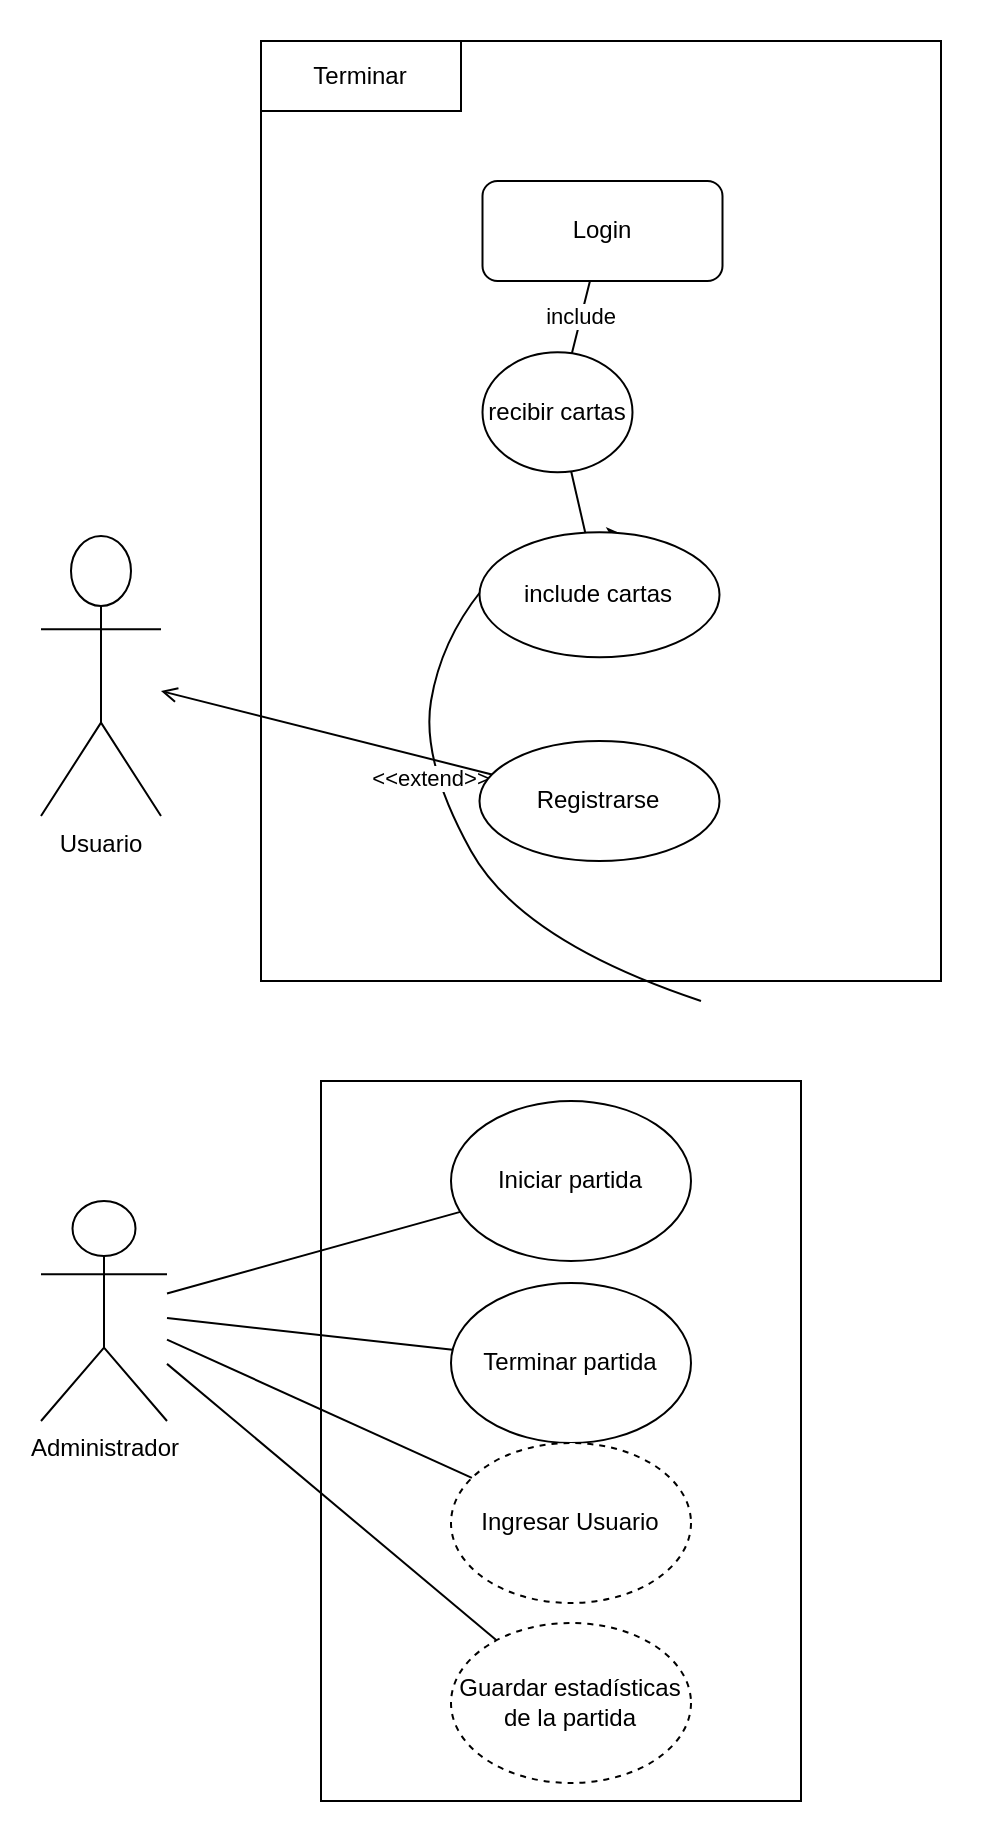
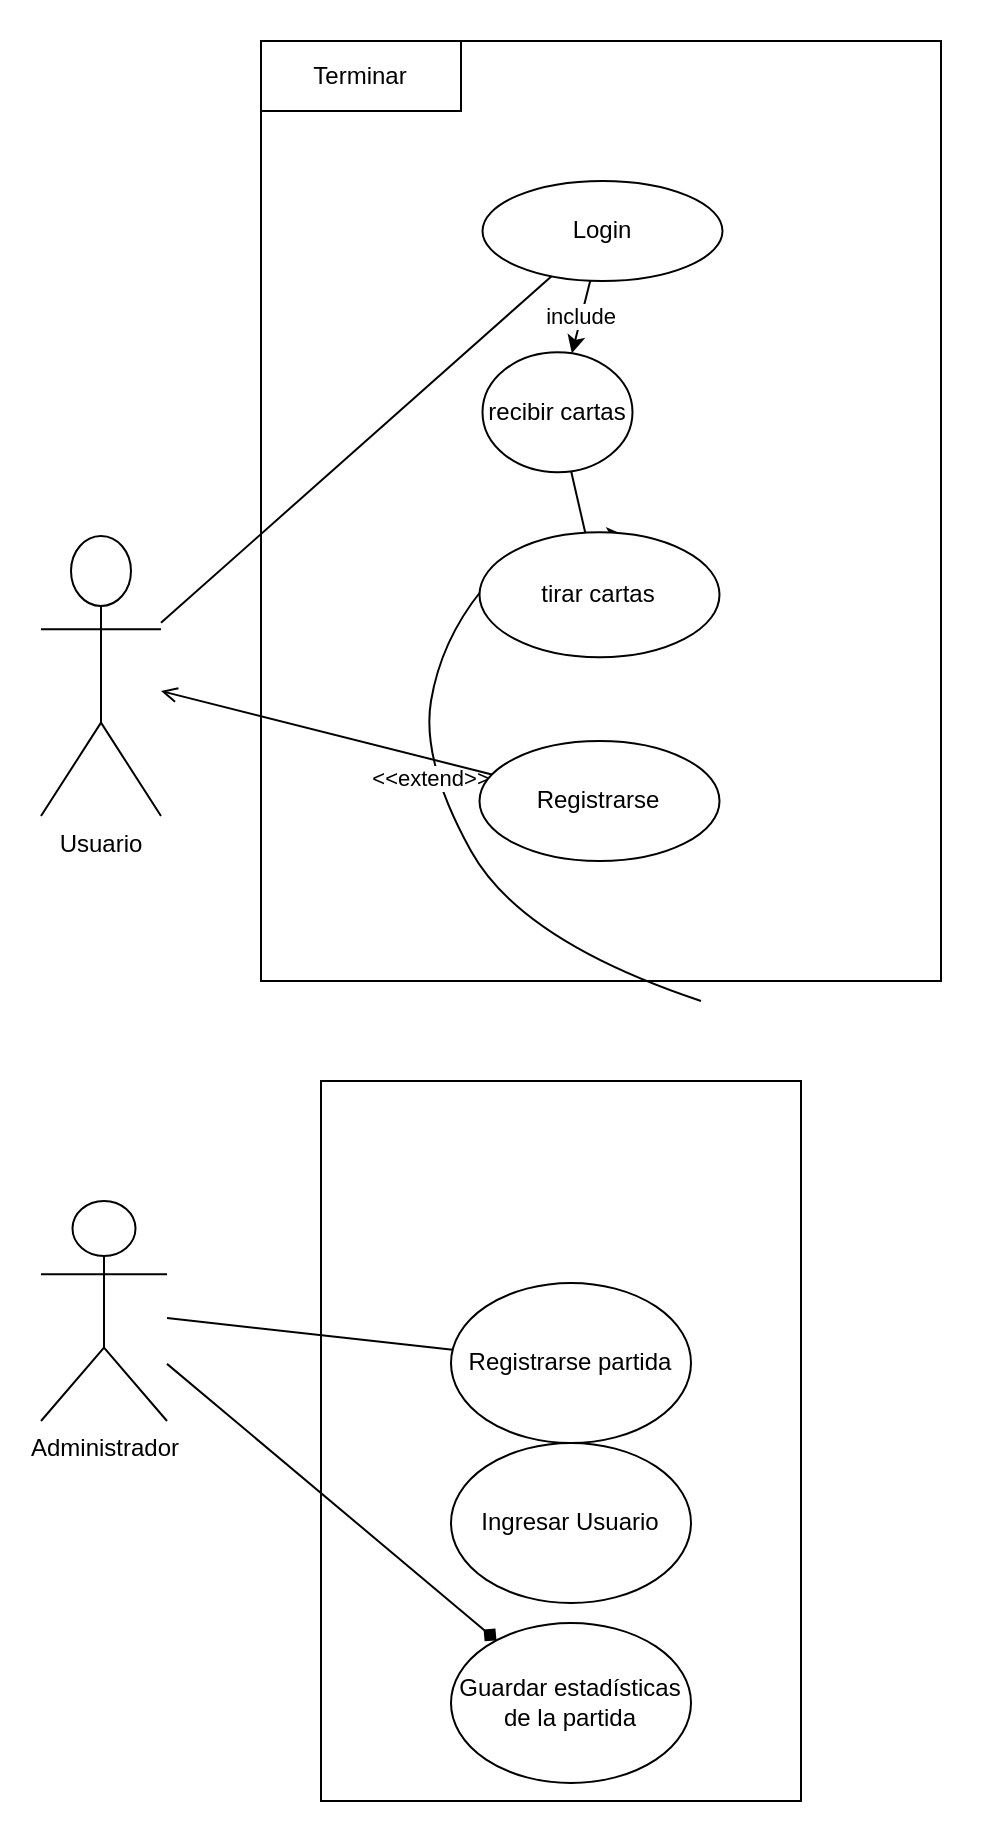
  <mxCell id="0" />
  <mxCell id="1" parent="0" />
  <mxCell id="2" value="" style="rounded=0;whiteSpace=wrap;html=1;" vertex="1" parent="1"><mxGeometry x="160" y="540" width="240" height="360" as="geometry" /></mxCell>
  <mxCell id="3" value="Usuario" style="shape=umlActor;verticalLabelPosition=bottom;verticalAlign=top;html=1;outlineConnect=0;direction=east;" parent="1" vertex="1"><mxGeometry x="20" y="267.5" width="60" height="140" as="geometry" /></mxCell>
  <mxCell id="4" value="" style="rounded=0;whiteSpace=wrap;html=1;labelBackgroundColor=none;fontColor=default;" parent="1" vertex="1"><mxGeometry x="130" y="20" width="340" height="470" as="geometry" /></mxCell>
- <mxCell id="5" value="Login" style="whiteSpace=wrap;html=1;rounded=1;" parent="1" vertex="1"><mxGeometry x="240.75" y="90" width="120" height="50" as="geometry" /></mxCell>
+ <mxCell id="5" value="Login" style="ellipse;whiteSpace=wrap;html=1;" parent="1" vertex="1"><mxGeometry x="240.75" y="90" width="120" height="50" as="geometry" /></mxCell>
  <mxCell id="6" value="Terminar" style="rounded=0;whiteSpace=wrap;html=1;" parent="1" vertex="1"><mxGeometry x="130" y="20" width="100" height="35" as="geometry" /></mxCell>
- <mxCell id="8" value="include" style="endArrow=none;html=1;rounded=0;" parent="1" source="5" target="19" edge="1"><mxGeometry width="50" height="50" relative="1" as="geometry"><mxPoint x="280.75" y="305" as="sourcePoint" /><mxPoint x="300.75" y="175" as="targetPoint" /></mxGeometry></mxCell>
+ <mxCell id="7" value="" style="endArrow=none;html=1;rounded=0;" parent="1" source="3" target="5" edge="1"><mxGeometry width="50" height="50" relative="1" as="geometry"><mxPoint x="203" y="260" as="sourcePoint" /><mxPoint x="253" y="210" as="targetPoint" /></mxGeometry></mxCell>
+ <mxCell id="8" value="include" style="endArrow=classic;html=1;rounded=0;" parent="1" source="5" target="19" edge="1"><mxGeometry width="50" height="50" relative="1" as="geometry"><mxPoint x="280.75" y="305" as="sourcePoint" /><mxPoint x="300.75" y="175" as="targetPoint" /></mxGeometry></mxCell>
  <mxCell id="9" value="&amp;lt;&amp;lt;extend&amp;gt;&amp;gt;" style="endArrow=classic;html=1;rounded=0;curved=1;endFill=1;strokeColor=default;" parent="1" edge="1"><mxGeometry width="50" height="50" relative="1" as="geometry"><mxPoint x="350" y="500" as="sourcePoint" /><mxPoint x="311.848" y="267.067" as="targetPoint" /><Array as="points"><mxPoint x="260" y="470" /><mxPoint x="210" y="380" /><mxPoint x="220" y="320" /><mxPoint x="260" y="270" /></Array></mxGeometry></mxCell>
  <mxCell id="10" value="Administrador" style="shape=umlActor;verticalLabelPosition=bottom;verticalAlign=top;html=1;outlineConnect=0;" parent="1" vertex="1"><mxGeometry x="20" y="600" width="63" height="110" as="geometry" /></mxCell>
- <mxCell id="11" value="Iniciar partida" style="ellipse;whiteSpace=wrap;html=1;" parent="1" vertex="1"><mxGeometry x="225" y="550" width="120" height="80" as="geometry" /></mxCell>
- <mxCell id="12" value="Terminar partida" style="ellipse;whiteSpace=wrap;html=1;" parent="1" vertex="1"><mxGeometry x="225" y="641" width="120" height="80" as="geometry" /></mxCell>
- <mxCell id="13" value="" style="endArrow=none;html=1;rounded=0;" parent="1" source="10" target="11" edge="1"><mxGeometry width="50" height="50" relative="1" as="geometry"><mxPoint x="481.5" y="520" as="sourcePoint" /><mxPoint x="531.5" y="470" as="targetPoint" /></mxGeometry></mxCell>
+ <mxCell id="12" value="Registrarse partida" style="ellipse;whiteSpace=wrap;html=1;" parent="1" vertex="1"><mxGeometry x="225" y="641" width="120" height="80" as="geometry" /></mxCell>
  <mxCell id="14" value="" style="endArrow=none;html=1;rounded=0;" parent="1" source="10" target="12" edge="1"><mxGeometry width="50" height="50" relative="1" as="geometry"><mxPoint x="481.5" y="520" as="sourcePoint" /><mxPoint x="531.5" y="470" as="targetPoint" /></mxGeometry></mxCell>
- <mxCell id="15" value="Ingresar Usuario" style="ellipse;whiteSpace=wrap;html=1;dashed=1;" parent="1" vertex="1"><mxGeometry x="225" y="721" width="120" height="80" as="geometry" /></mxCell>
- <mxCell id="16" value="Guardar estadísticas de la partida" style="ellipse;whiteSpace=wrap;html=1;dashed=1;" parent="1" vertex="1"><mxGeometry x="225" y="811" width="120" height="80" as="geometry" /></mxCell>
- <mxCell id="17" value="" style="endArrow=none;html=1;rounded=0;" parent="1" source="10" target="15" edge="1"><mxGeometry width="50" height="50" relative="1" as="geometry"><mxPoint x="481.5" y="740" as="sourcePoint" /><mxPoint x="531.5" y="690" as="targetPoint" /></mxGeometry></mxCell>
- <mxCell id="18" value="" style="endArrow=none;html=1;rounded=0;" parent="1" source="10" target="16" edge="1"><mxGeometry width="50" height="50" relative="1" as="geometry"><mxPoint x="481.5" y="740" as="sourcePoint" /><mxPoint x="531.5" y="690" as="targetPoint" /></mxGeometry></mxCell>
+ <mxCell id="15" value="Ingresar Usuario" style="ellipse;whiteSpace=wrap;html=1;" parent="1" vertex="1"><mxGeometry x="225" y="721" width="120" height="80" as="geometry" /></mxCell>
+ <mxCell id="16" value="Guardar estadísticas de la partida" style="ellipse;whiteSpace=wrap;html=1;" parent="1" vertex="1"><mxGeometry x="225" y="811" width="120" height="80" as="geometry" /></mxCell>
+ <mxCell id="18" value="" style="endArrow=diamond;html=1;rounded=0;" parent="1" source="10" target="16" edge="1"><mxGeometry width="50" height="50" relative="1" as="geometry"><mxPoint x="481.5" y="740" as="sourcePoint" /><mxPoint x="531.5" y="690" as="targetPoint" /></mxGeometry></mxCell>
  <mxCell id="19" value="recibir cartas" style="ellipse;whiteSpace=wrap;html=1;" vertex="1" parent="1"><mxGeometry x="240.75" y="175.62" width="75" height="60" as="geometry" /></mxCell>
- <mxCell id="20" value="&lt;div&gt;include cartas&lt;/div&gt;" style="ellipse;whiteSpace=wrap;html=1;" vertex="1" parent="1"><mxGeometry x="239.25" y="265.62" width="120" height="62.5" as="geometry" /></mxCell>
+ <mxCell id="20" value="&lt;div&gt;tirar cartas&lt;/div&gt;" style="ellipse;whiteSpace=wrap;html=1;" vertex="1" parent="1"><mxGeometry x="239.25" y="265.62" width="120" height="62.5" as="geometry" /></mxCell>
  <mxCell id="21" value="" style="endArrow=none;html=1;rounded=0;" edge="1" parent="1" source="20" target="19"><mxGeometry width="50" height="50" relative="1" as="geometry"><mxPoint x="179.25" y="455.62" as="sourcePoint" /><mxPoint x="229.25" y="405.62" as="targetPoint" /></mxGeometry></mxCell>
  <mxCell id="22" value="Registrarse" style="ellipse;whiteSpace=wrap;html=1;" vertex="1" parent="1"><mxGeometry x="239.25" y="370" width="120" height="60" as="geometry" /></mxCell>
  <mxCell id="23" value="" style="endArrow=open;html=1;rounded=0;" edge="1" parent="1" source="22" target="3"><mxGeometry width="50" height="50" relative="1" as="geometry"><mxPoint x="250" y="400" as="sourcePoint" /><mxPoint x="300" y="350" as="targetPoint" /></mxGeometry></mxCell>
